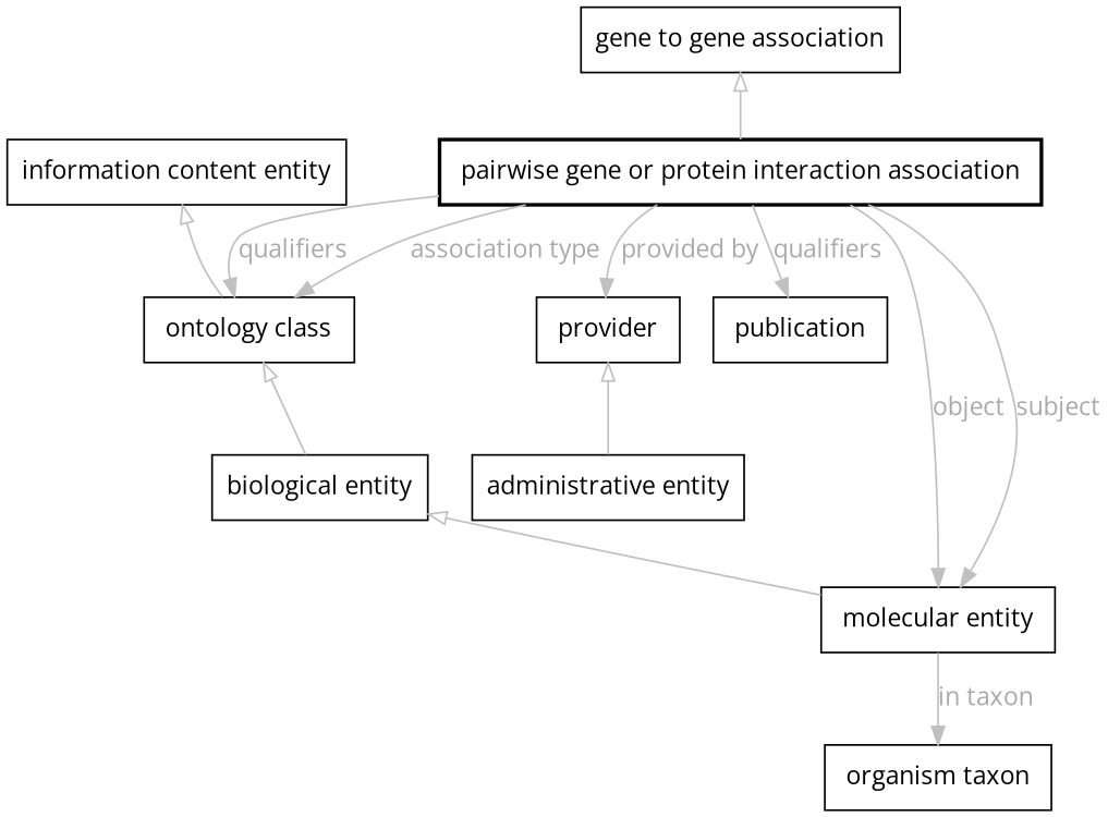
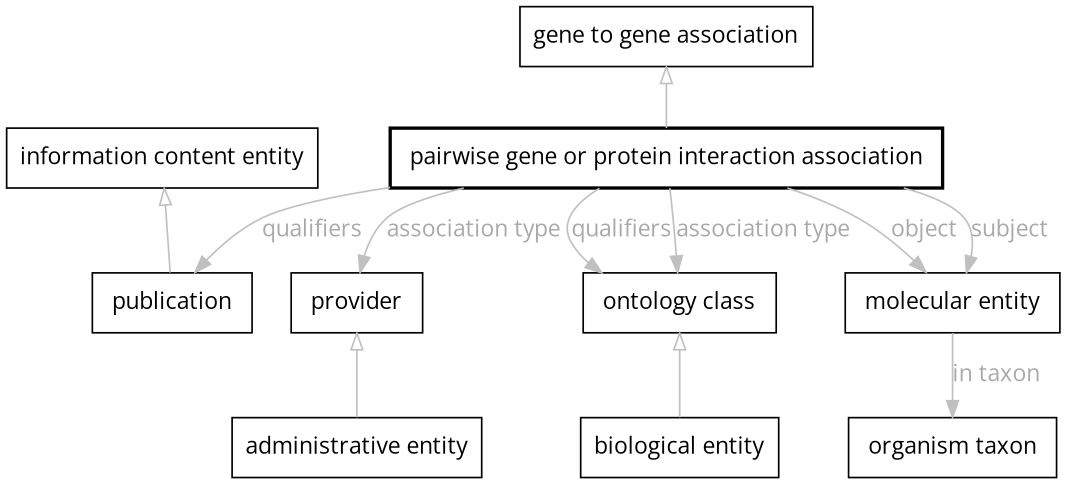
  digraph {
    fontname="Open Sans"
    fontsize=32
    penwidth=5
    node [color=black fontname="Open Sans" shape=rectangle style=solid]
    edge [color=gray fontcolor=darkgray fontname="Open Sans"]
    n1 [label=" pairwise gene or protein interaction association " style=bold]
    n2 [label=" provider "]
    n3 [label=" publication "]
    n4 [label=" ontology class "]
    n5 [label=" molecular entity "]
    "administrative entity" [style=""]
    "biological entity" [style=""]
    n8 [label=" organism taxon "]
    "gene to gene association" [style=""]
    "information content entity" [style=""]
-   n1 -> n2 [label="provided by"]
+   n1 -> n2 [label="association type"]
    n1 -> n3 [label=qualifiers]
    n1 -> n4 [label=qualifiers]
    n1 -> n4 [label="association type"]
    n1 -> n5 [label=object]
    n1 -> n5 [label=subject]
    n2 -> "administrative entity" [arrowtail=onormal dir=back]
    n4 -> "biological entity" [arrowtail=onormal dir=back]
    n5 -> n8 [label="in taxon"]
-   "biological entity" -> n5 [arrowtail=onormal dir=back]
    "gene to gene association" -> n1 [arrowtail=onormal dir=back]
-   "information content entity" -> n4 [arrowtail=onormal dir=back]
+   "information content entity" -> n3 [arrowtail=onormal dir=back]
  }
